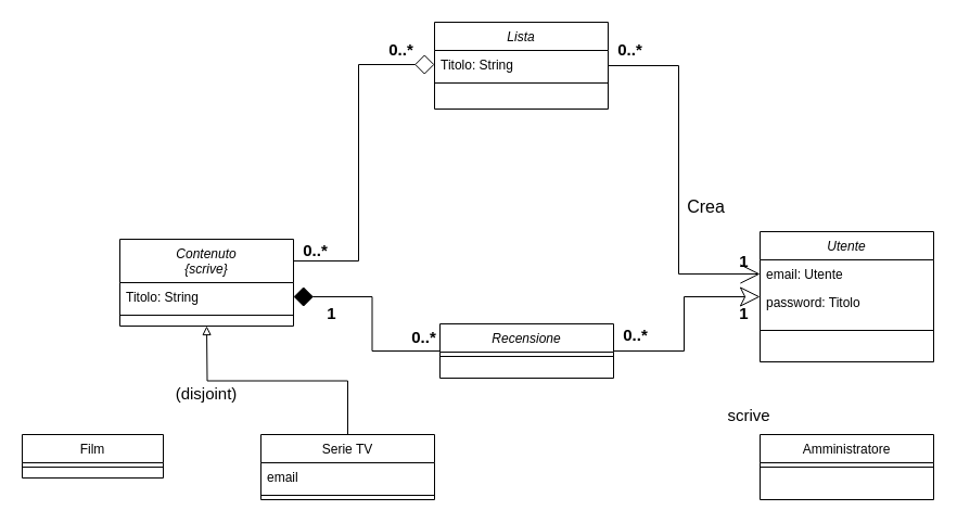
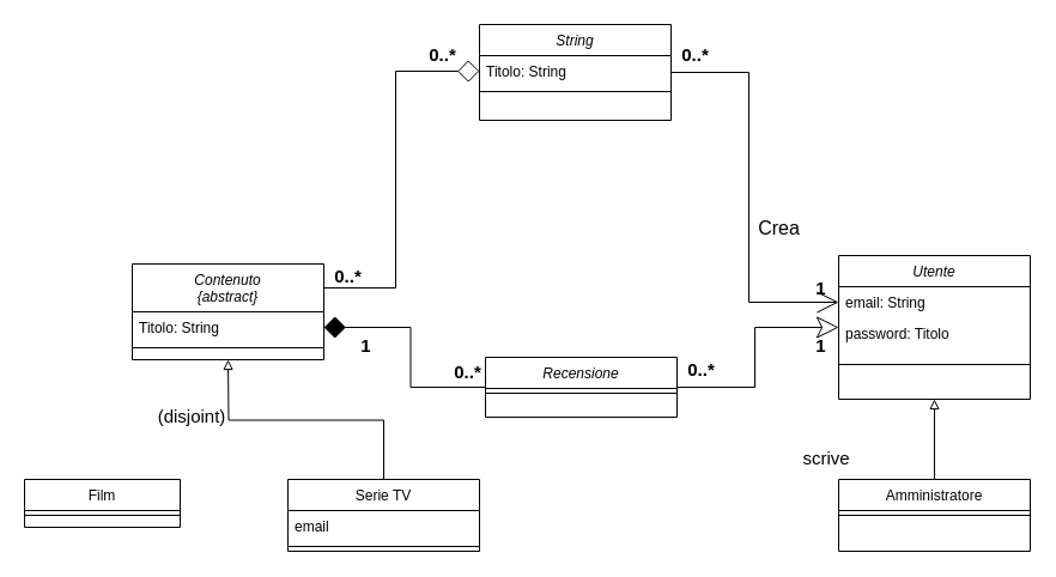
  <mxCell id="0" />
  <mxCell id="1" parent="0" />
  <mxCell id="2" style="edgeStyle=orthogonalEdgeStyle;rounded=0;orthogonalLoop=1;jettySize=auto;html=1;exitX=1;exitY=0.5;exitDx=0;exitDy=0;entryX=0;entryY=0.5;entryDx=0;entryDy=0;fontSize=15;startArrow=none;startFill=0;endArrow=open;endFill=0;endSize=16;" edge="1" parent="1" source="3" target="20"><mxGeometry relative="1" as="geometry" /></mxCell>
- <mxCell id="3" value="Lista" style="swimlane;fontStyle=2;align=center;verticalAlign=top;childLayout=stackLayout;horizontal=1;startSize=26;horizontalStack=0;resizeParent=1;resizeLast=0;collapsible=1;marginBottom=0;rounded=0;shadow=0;strokeWidth=1;" parent="1" vertex="1"><mxGeometry x="400" y="20" width="160" height="80" as="geometry"><mxRectangle x="230" y="140" width="160" height="26" as="alternateBounds" /></mxGeometry></mxCell>
+ <mxCell id="3" value="String" style="swimlane;fontStyle=2;align=center;verticalAlign=top;childLayout=stackLayout;horizontal=1;startSize=26;horizontalStack=0;resizeParent=1;resizeLast=0;collapsible=1;marginBottom=0;rounded=0;shadow=0;strokeWidth=1;" parent="1" vertex="1"><mxGeometry x="400" y="20" width="160" height="80" as="geometry"><mxRectangle x="230" y="140" width="160" height="26" as="alternateBounds" /></mxGeometry></mxCell>
  <mxCell id="4" value="Titolo: String" style="text;align=left;verticalAlign=top;spacingLeft=4;spacingRight=4;overflow=hidden;rotatable=0;points=[[0,0.5],[1,0.5]];portConstraint=eastwest;rounded=0;shadow=0;html=0;" vertex="1" parent="3"><mxGeometry y="26" width="160" height="26" as="geometry" /></mxCell>
  <mxCell id="5" value="" style="line;html=1;strokeWidth=1;align=left;verticalAlign=middle;spacingTop=-1;spacingLeft=3;spacingRight=3;rotatable=0;labelPosition=right;points=[];portConstraint=eastwest;" parent="3" vertex="1"><mxGeometry y="52" width="160" height="8" as="geometry" /></mxCell>
  <mxCell id="6" style="edgeStyle=orthogonalEdgeStyle;rounded=0;orthogonalLoop=1;jettySize=auto;html=1;exitX=0.5;exitY=0;exitDx=0;exitDy=0;fontSize=15;startArrow=none;startFill=0;endArrow=block;endFill=0;" edge="1" parent="1" source="7"><mxGeometry relative="1" as="geometry"><mxPoint x="190" y="300" as="targetPoint" /></mxGeometry></mxCell>
  <mxCell id="7" value="Serie TV" style="swimlane;fontStyle=0;align=center;verticalAlign=top;childLayout=stackLayout;horizontal=1;startSize=26;horizontalStack=0;resizeParent=1;resizeLast=0;collapsible=1;marginBottom=0;rounded=0;shadow=0;strokeWidth=1;" parent="1" vertex="1"><mxGeometry x="240" y="400" width="160" height="60" as="geometry"><mxRectangle x="340" y="380" width="170" height="26" as="alternateBounds" /></mxGeometry></mxCell>
  <mxCell id="8" value="email" style="text;align=left;verticalAlign=top;spacingLeft=4;spacingRight=4;overflow=hidden;rotatable=0;points=[[0,0.5],[1,0.5]];portConstraint=eastwest;" parent="7" vertex="1"><mxGeometry y="26" width="160" height="26" as="geometry" /></mxCell>
  <mxCell id="9" value="" style="line;html=1;strokeWidth=1;align=left;verticalAlign=middle;spacingTop=-1;spacingLeft=3;spacingRight=3;rotatable=0;labelPosition=right;points=[];portConstraint=eastwest;" parent="7" vertex="1"><mxGeometry y="52" width="160" height="8" as="geometry" /></mxCell>
  <mxCell id="10" style="edgeStyle=orthogonalEdgeStyle;rounded=0;orthogonalLoop=1;jettySize=auto;html=1;exitX=1;exitY=0.25;exitDx=0;exitDy=0;entryX=0;entryY=0.5;entryDx=0;entryDy=0;fontSize=15;startArrow=none;startFill=0;endArrow=diamond;endFill=0;endSize=16;" edge="1" parent="1" source="11" target="4"><mxGeometry relative="1" as="geometry" /></mxCell>
- <mxCell id="11" value="Contenuto&#10;{scrive}&#10;" style="swimlane;fontStyle=2;align=center;verticalAlign=top;childLayout=stackLayout;horizontal=1;startSize=40;horizontalStack=0;resizeParent=1;resizeLast=0;collapsible=1;marginBottom=0;rounded=0;shadow=0;strokeWidth=1;" vertex="1" parent="1"><mxGeometry x="110" y="220" width="160" height="80" as="geometry"><mxRectangle x="230" y="140" width="160" height="26" as="alternateBounds" /></mxGeometry></mxCell>
+ <mxCell id="11" value="Contenuto&#10;{abstract}&#10;" style="swimlane;fontStyle=2;align=center;verticalAlign=top;childLayout=stackLayout;horizontal=1;startSize=40;horizontalStack=0;resizeParent=1;resizeLast=0;collapsible=1;marginBottom=0;rounded=0;shadow=0;strokeWidth=1;" vertex="1" parent="1"><mxGeometry x="110" y="220" width="160" height="80" as="geometry"><mxRectangle x="230" y="140" width="160" height="26" as="alternateBounds" /></mxGeometry></mxCell>
  <mxCell id="12" value="Titolo: String" style="text;align=left;verticalAlign=top;spacingLeft=4;spacingRight=4;overflow=hidden;rotatable=0;points=[[0,0.5],[1,0.5]];portConstraint=eastwest;rounded=0;shadow=0;html=0;" vertex="1" parent="11"><mxGeometry y="40" width="160" height="26" as="geometry" /></mxCell>
  <mxCell id="13" value="" style="line;html=1;strokeWidth=1;align=left;verticalAlign=middle;spacingTop=-1;spacingLeft=3;spacingRight=3;rotatable=0;labelPosition=right;points=[];portConstraint=eastwest;" vertex="1" parent="11"><mxGeometry y="66" width="160" height="8" as="geometry" /></mxCell>
  <mxCell id="14" value="Film" style="swimlane;fontStyle=0;align=center;verticalAlign=top;childLayout=stackLayout;horizontal=1;startSize=26;horizontalStack=0;resizeParent=1;resizeLast=0;collapsible=1;marginBottom=0;rounded=0;shadow=0;strokeWidth=1;" vertex="1" parent="1"><mxGeometry x="20" y="400" width="130" height="40" as="geometry"><mxRectangle x="130" y="380" width="160" height="26" as="alternateBounds" /></mxGeometry></mxCell>
  <mxCell id="15" value="" style="line;html=1;strokeWidth=1;align=left;verticalAlign=middle;spacingTop=-1;spacingLeft=3;spacingRight=3;rotatable=0;labelPosition=right;points=[];portConstraint=eastwest;" vertex="1" parent="14"><mxGeometry y="26" width="130" height="8" as="geometry" /></mxCell>
+ <mxCell id="16" style="edgeStyle=orthogonalEdgeStyle;rounded=0;orthogonalLoop=1;jettySize=auto;html=1;exitX=0.5;exitY=0;exitDx=0;exitDy=0;entryX=0.5;entryY=1;entryDx=0;entryDy=0;endArrow=block;endFill=0;" edge="1" parent="1" source="17" target="19"><mxGeometry relative="1" as="geometry" /></mxCell>
  <mxCell id="17" value="Amministratore" style="swimlane;fontStyle=0;align=center;verticalAlign=top;childLayout=stackLayout;horizontal=1;startSize=26;horizontalStack=0;resizeParent=1;resizeLast=0;collapsible=1;marginBottom=0;rounded=0;shadow=0;strokeWidth=1;" vertex="1" parent="1"><mxGeometry x="700" y="400" width="160" height="60" as="geometry"><mxRectangle x="340" y="380" width="170" height="26" as="alternateBounds" /></mxGeometry></mxCell>
  <mxCell id="18" value="" style="line;html=1;strokeWidth=1;align=left;verticalAlign=middle;spacingTop=-1;spacingLeft=3;spacingRight=3;rotatable=0;labelPosition=right;points=[];portConstraint=eastwest;" vertex="1" parent="17"><mxGeometry y="26" width="160" height="8" as="geometry" /></mxCell>
  <mxCell id="19" value="Utente" style="swimlane;fontStyle=2;align=center;verticalAlign=top;childLayout=stackLayout;horizontal=1;startSize=26;horizontalStack=0;resizeParent=1;resizeLast=0;collapsible=1;marginBottom=0;rounded=0;shadow=0;strokeWidth=1;" vertex="1" parent="1"><mxGeometry x="700" y="213" width="160" height="120" as="geometry"><mxRectangle x="230" y="140" width="160" height="26" as="alternateBounds" /></mxGeometry></mxCell>
- <mxCell id="20" value="email: Utente&#10;" style="text;align=left;verticalAlign=top;spacingLeft=4;spacingRight=4;overflow=hidden;rotatable=0;points=[[0,0.5],[1,0.5]];portConstraint=eastwest;rounded=0;shadow=0;html=0;" vertex="1" parent="19"><mxGeometry y="26" width="160" height="26" as="geometry" /></mxCell>
+ <mxCell id="20" value="email: String&#10;" style="text;align=left;verticalAlign=top;spacingLeft=4;spacingRight=4;overflow=hidden;rotatable=0;points=[[0,0.5],[1,0.5]];portConstraint=eastwest;rounded=0;shadow=0;html=0;" vertex="1" parent="19"><mxGeometry y="26" width="160" height="26" as="geometry" /></mxCell>
  <mxCell id="21" value="password: Titolo" style="text;align=left;verticalAlign=top;spacingLeft=4;spacingRight=4;overflow=hidden;rotatable=0;points=[[0,0.5],[1,0.5]];portConstraint=eastwest;rounded=0;shadow=0;html=0;" vertex="1" parent="19"><mxGeometry y="52" width="160" height="26" as="geometry" /></mxCell>
  <mxCell id="22" value="" style="line;html=1;strokeWidth=1;align=left;verticalAlign=middle;spacingTop=-1;spacingLeft=3;spacingRight=3;rotatable=0;labelPosition=right;points=[];portConstraint=eastwest;" vertex="1" parent="19"><mxGeometry y="78" width="160" height="26" as="geometry" /></mxCell>
  <mxCell id="23" style="edgeStyle=orthogonalEdgeStyle;rounded=0;orthogonalLoop=1;jettySize=auto;html=1;exitX=0;exitY=0.5;exitDx=0;exitDy=0;entryX=1;entryY=0.5;entryDx=0;entryDy=0;fontSize=15;startArrow=none;startFill=0;endArrow=diamond;endFill=1;endSize=16;" edge="1" parent="1" source="25" target="12"><mxGeometry relative="1" as="geometry" /></mxCell>
  <mxCell id="24" style="edgeStyle=orthogonalEdgeStyle;rounded=0;orthogonalLoop=1;jettySize=auto;html=1;exitX=1;exitY=0.5;exitDx=0;exitDy=0;fontSize=15;startArrow=none;startFill=0;endArrow=classic;endFill=0;endSize=16;" edge="1" parent="1" source="25" target="19"><mxGeometry relative="1" as="geometry"><Array as="points"><mxPoint x="630" y="323" /><mxPoint x="630" y="273" /></Array></mxGeometry></mxCell>
  <mxCell id="25" value="Recensione" style="swimlane;fontStyle=2;align=center;verticalAlign=top;childLayout=stackLayout;horizontal=1;startSize=26;horizontalStack=0;resizeParent=1;resizeLast=0;collapsible=1;marginBottom=0;rounded=0;shadow=0;strokeWidth=1;" vertex="1" parent="1"><mxGeometry x="405" y="298" width="160" height="50" as="geometry"><mxRectangle x="230" y="140" width="160" height="26" as="alternateBounds" /></mxGeometry></mxCell>
  <mxCell id="26" value="" style="line;html=1;strokeWidth=1;align=left;verticalAlign=middle;spacingTop=-1;spacingLeft=3;spacingRight=3;rotatable=0;labelPosition=right;points=[];portConstraint=eastwest;" vertex="1" parent="25"><mxGeometry y="26" width="160" height="8" as="geometry" /></mxCell>
  <mxCell id="27" value="1" style="text;strokeColor=none;fillColor=none;html=1;fontSize=15;fontStyle=1;verticalAlign=middle;align=center;" vertex="1" parent="1"><mxGeometry x="670" y="230" width="30" height="20" as="geometry" /></mxCell>
  <mxCell id="28" value="0..*" style="text;strokeColor=none;fillColor=none;html=1;fontSize=15;fontStyle=1;verticalAlign=middle;align=center;" vertex="1" parent="1"><mxGeometry x="570" y="298" width="30" height="20" as="geometry" /></mxCell>
  <mxCell id="29" value="0..*" style="text;strokeColor=none;fillColor=none;html=1;fontSize=15;fontStyle=1;verticalAlign=middle;align=center;" vertex="1" parent="1"><mxGeometry x="565" y="35" width="30" height="20" as="geometry" /></mxCell>
  <mxCell id="30" value="1" style="text;strokeColor=none;fillColor=none;html=1;fontSize=15;fontStyle=1;verticalAlign=middle;align=center;" vertex="1" parent="1"><mxGeometry x="670" y="278" width="30" height="20" as="geometry" /></mxCell>
  <mxCell id="31" value="0..*" style="text;strokeColor=none;fillColor=none;html=1;fontSize=15;fontStyle=1;verticalAlign=middle;align=center;" vertex="1" parent="1"><mxGeometry x="375" y="300" width="30" height="20" as="geometry" /></mxCell>
  <mxCell id="32" value="1" style="text;strokeColor=none;fillColor=none;html=1;fontSize=15;fontStyle=1;verticalAlign=middle;align=center;" vertex="1" parent="1"><mxGeometry x="290" y="278" width="30" height="20" as="geometry" /></mxCell>
  <mxCell id="33" value="0..*" style="text;strokeColor=none;fillColor=none;html=1;fontSize=15;fontStyle=1;verticalAlign=middle;align=center;" vertex="1" parent="1"><mxGeometry x="354" y="30" width="30" height="30" as="geometry" /></mxCell>
  <mxCell id="34" value="0..*" style="text;strokeColor=none;fillColor=none;html=1;fontSize=15;fontStyle=1;verticalAlign=middle;align=center;" vertex="1" parent="1"><mxGeometry x="270" y="210" width="40" height="40" as="geometry" /></mxCell>
  <mxCell id="35" value="scrive" style="text;align=center;fontStyle=0;verticalAlign=middle;spacingLeft=3;spacingRight=3;strokeColor=none;rotatable=0;points=[[0,0.5],[1,0.5]];portConstraint=eastwest;fontSize=15;" vertex="1" parent="1"><mxGeometry x="650" y="368" width="80" height="26" as="geometry" /></mxCell>
  <mxCell id="36" value="Crea" style="text;strokeColor=none;fillColor=none;html=1;fontSize=16;fontStyle=0;verticalAlign=middle;align=center;rotation=0;" vertex="1" parent="1"><mxGeometry x="620" y="180" width="60" height="20" as="geometry" /></mxCell>
- <mxCell id="37" value="(disjoint)" style="text;align=center;fontStyle=0;verticalAlign=middle;spacingLeft=3;spacingRight=3;strokeColor=none;rotatable=0;points=[[0,0.5],[1,0.5]];portConstraint=eastwest;fontSize=15;" vertex="1" parent="1"><mxGeometry x="150" y="348" width="80" height="26" as="geometry" /></mxCell>
+ <mxCell id="37" value="(disjoint)" style="text;align=center;fontStyle=0;verticalAlign=middle;spacingLeft=3;spacingRight=3;strokeColor=none;rotatable=0;points=[[0,0.5],[1,0.5]];portConstraint=eastwest;fontSize=15;" vertex="1" parent="1"><mxGeometry x="120" y="333" width="80" height="26" as="geometry" /></mxCell>
